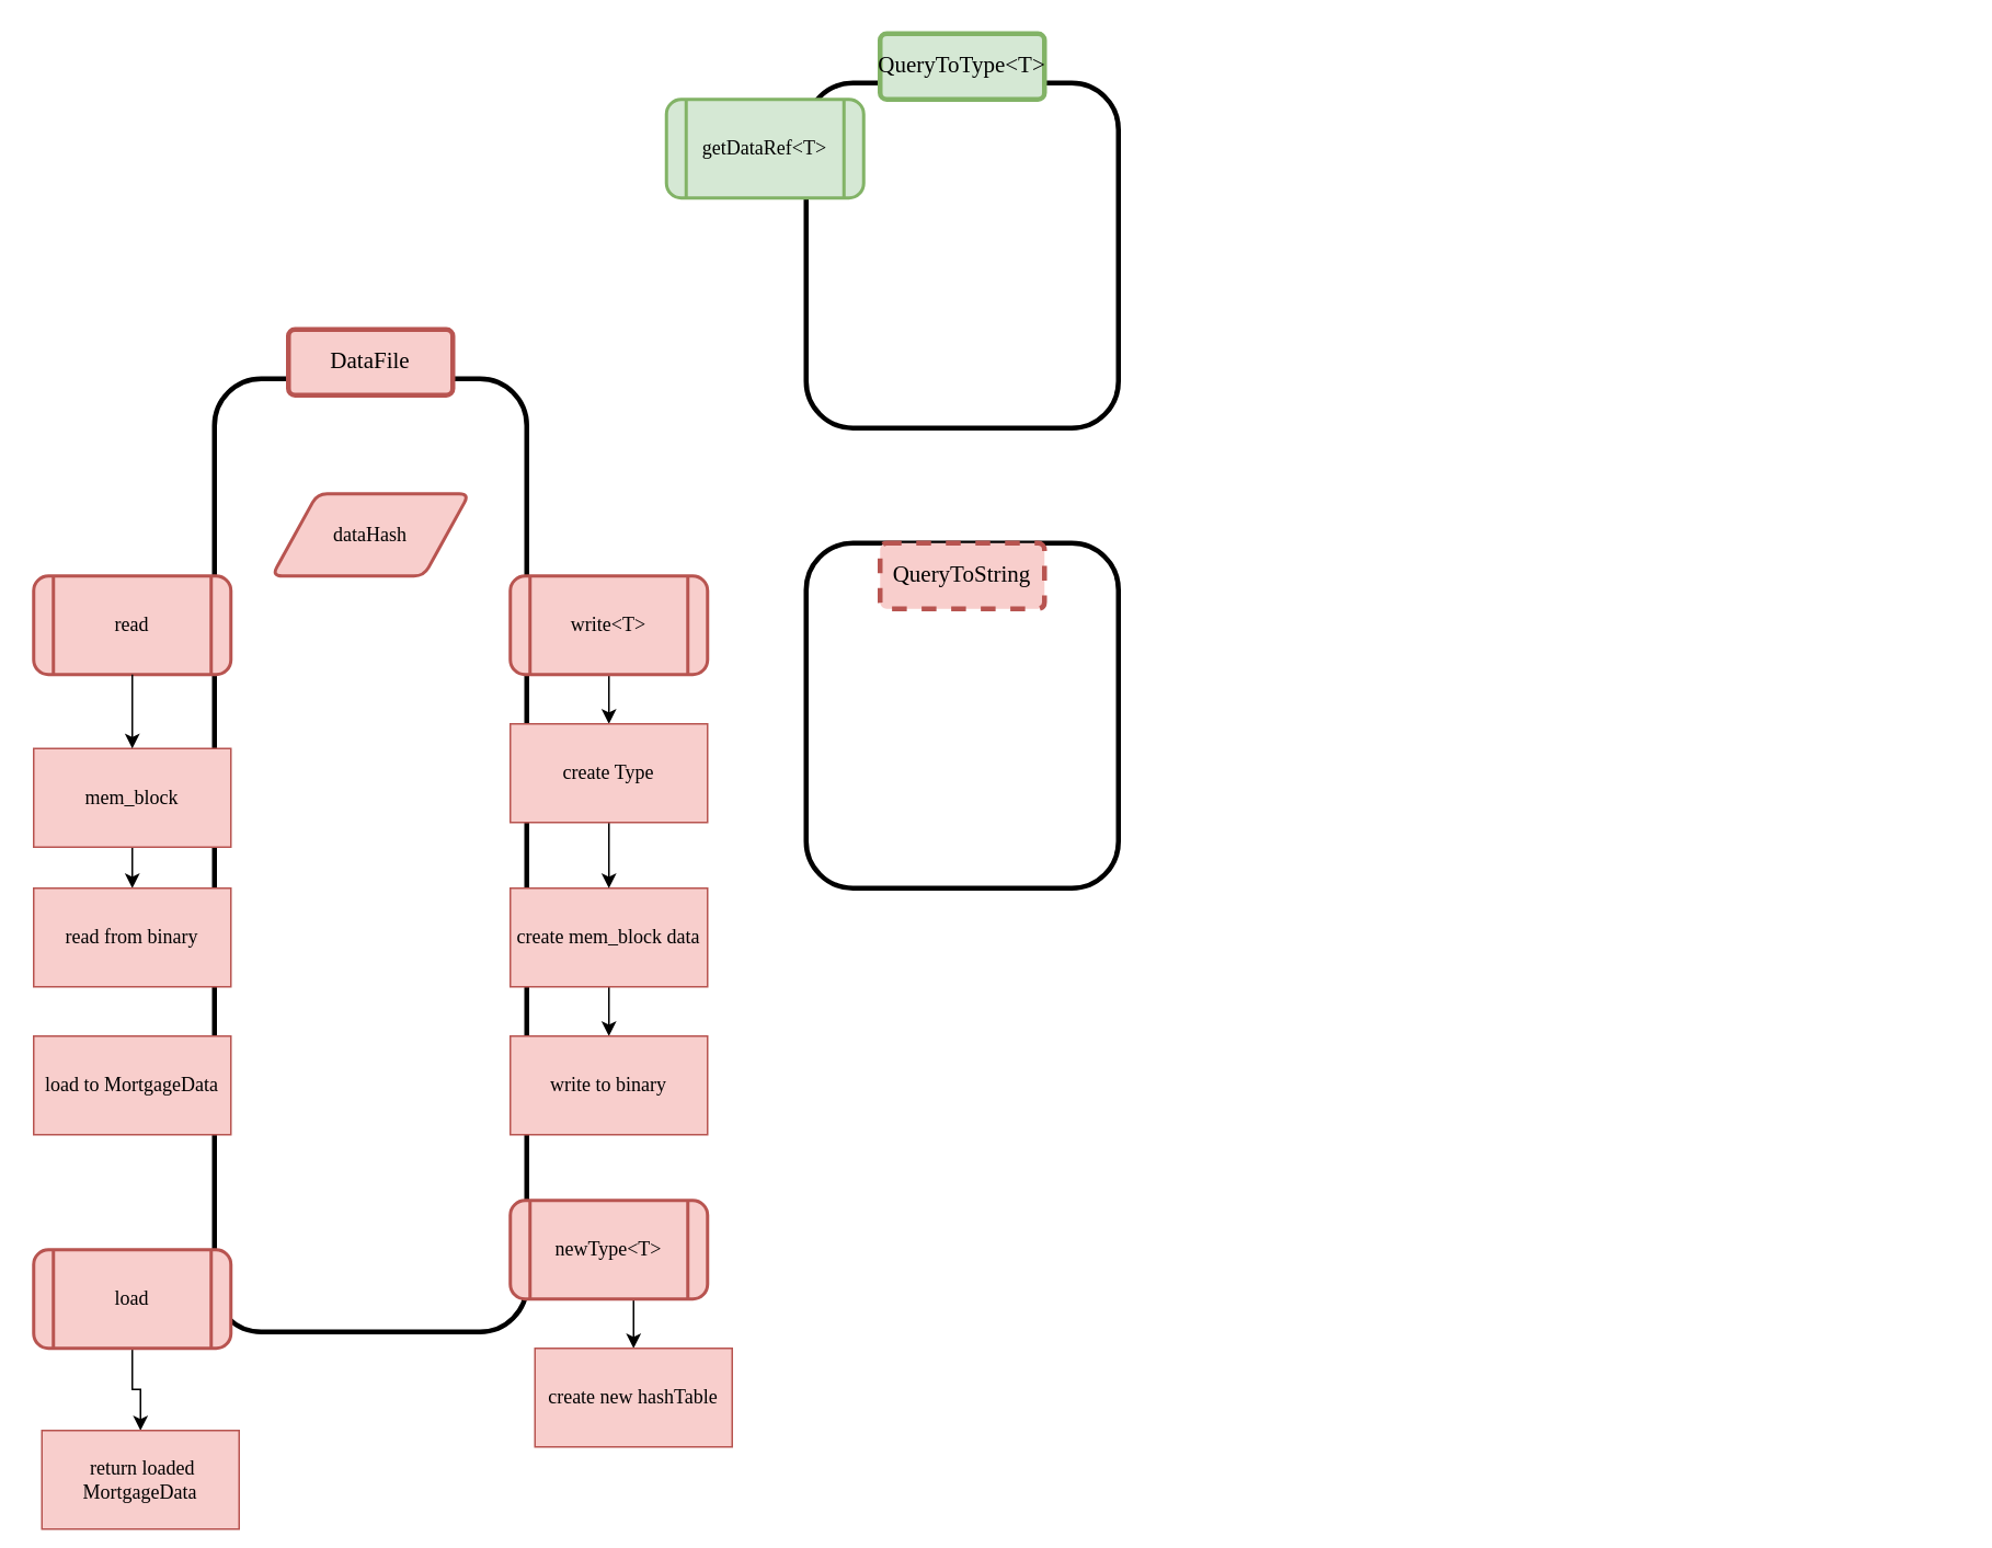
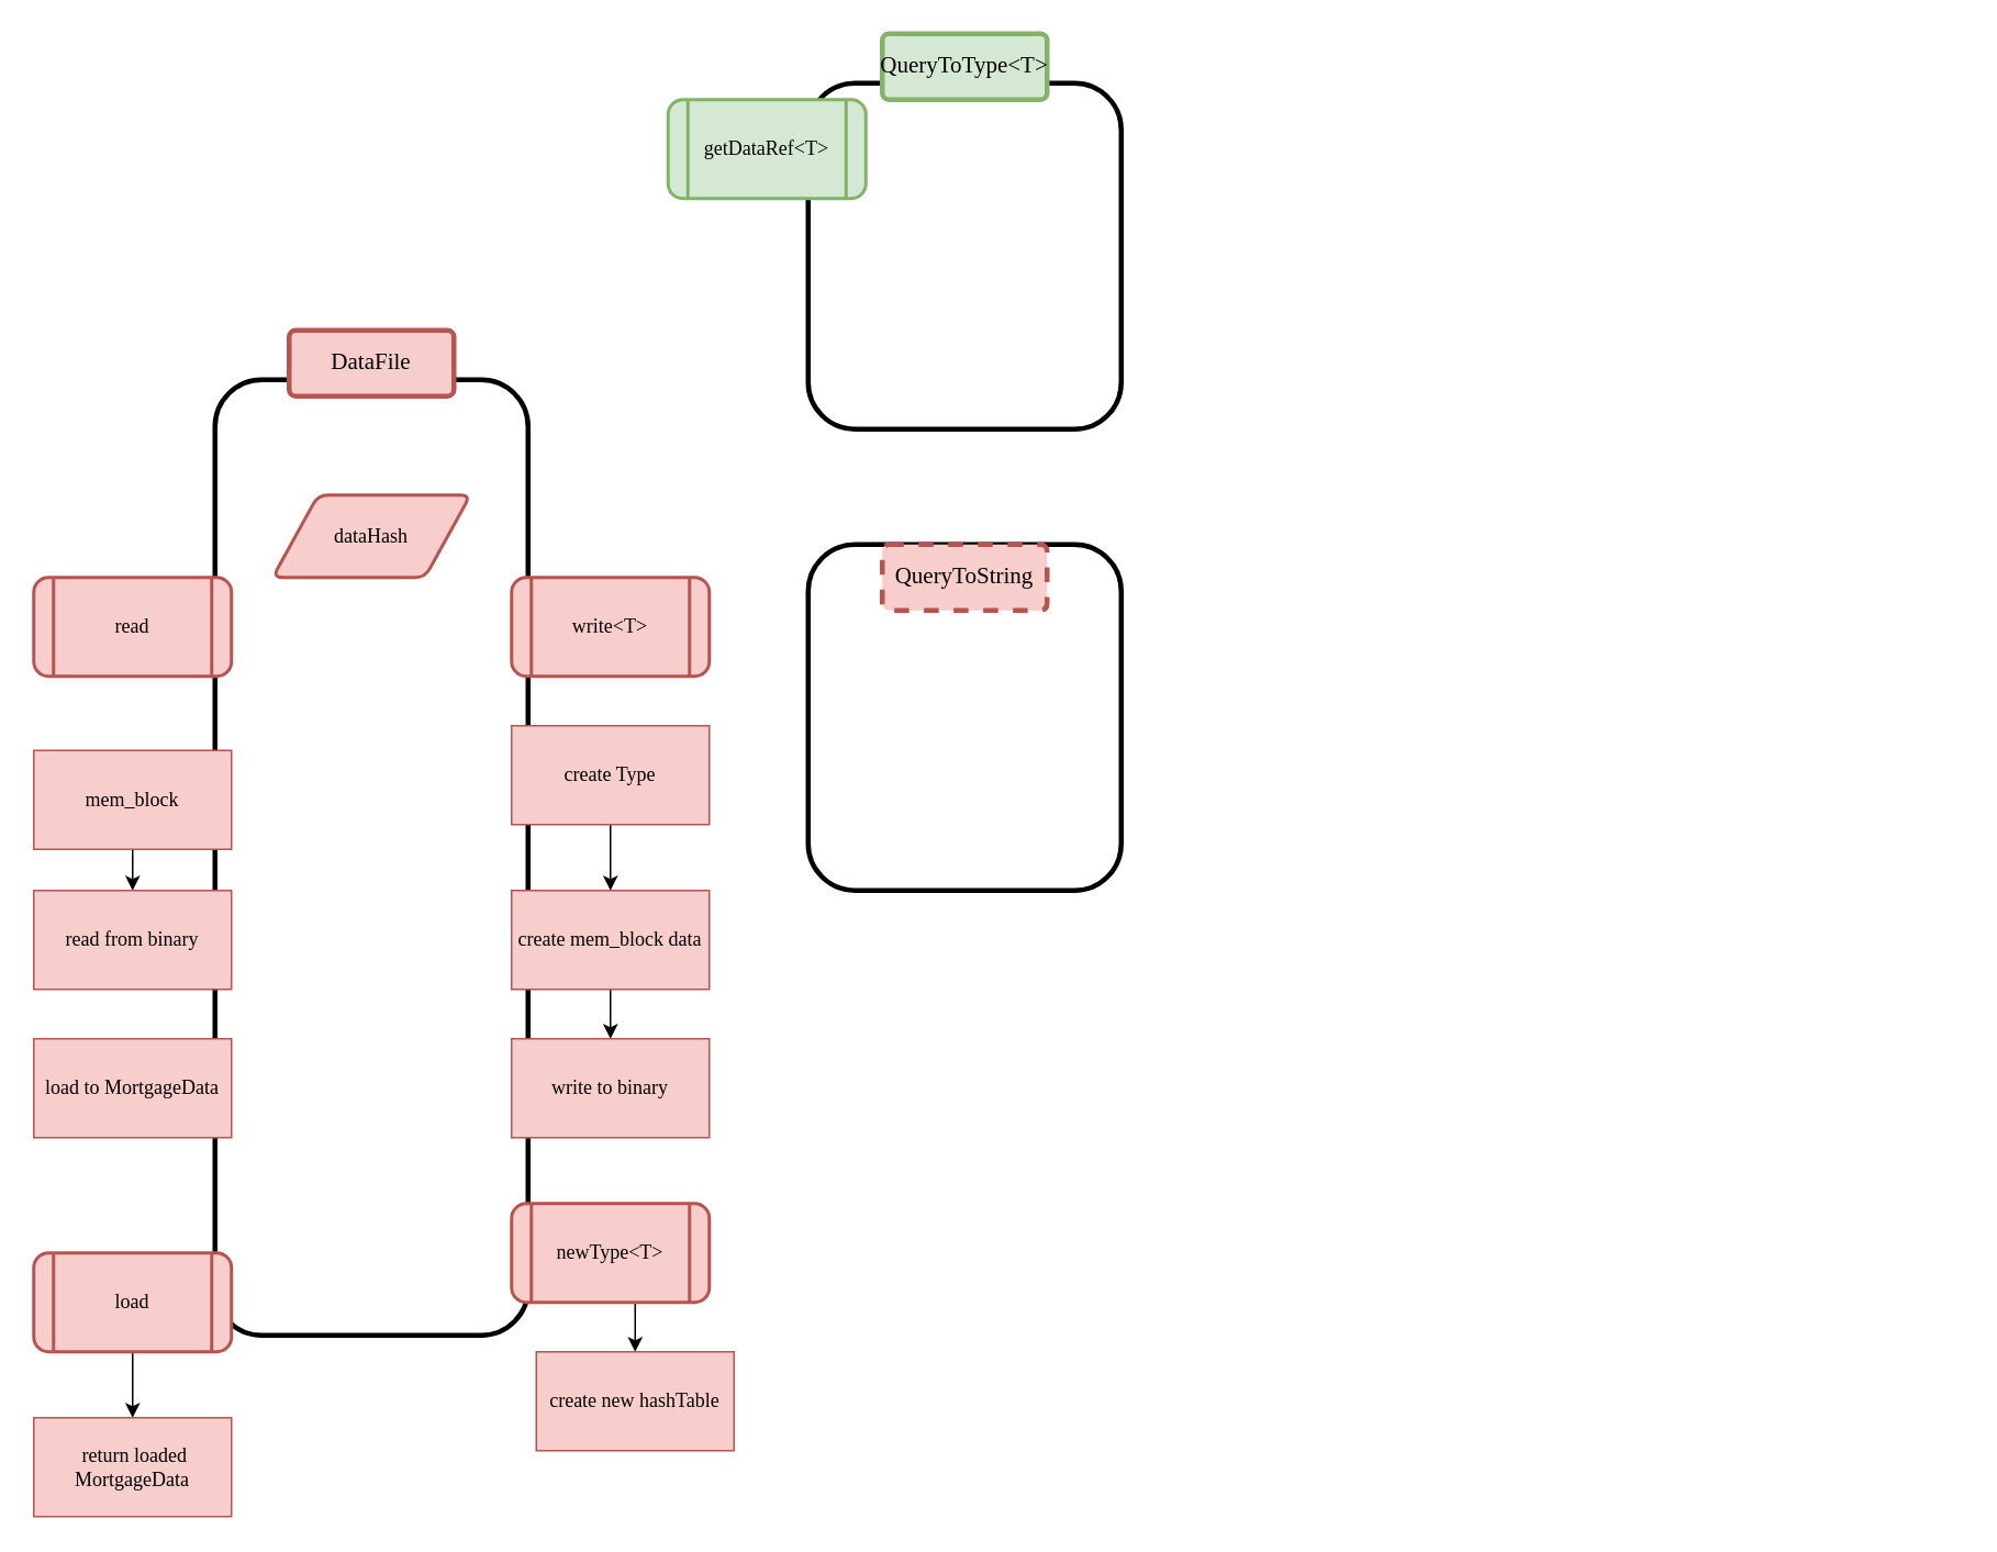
  <mxCell id="0" />
  <mxCell id="1" parent="0" />
  <mxCell id="2" value="" style="rounded=1;whiteSpace=wrap;html=1;fillColor=none;strokeWidth=3;fontFamily=SF Mono;" parent="1" vertex="1"><mxGeometry x="130" y="230" width="190" height="580" as="geometry" /></mxCell>
  <mxCell id="3" style="edgeStyle=orthogonalEdgeStyle;rounded=0;orthogonalLoop=1;jettySize=auto;html=1;exitX=1;exitY=0.5;exitDx=0;exitDy=0;entryX=0;entryY=0.5;entryDx=0;entryDy=0;endArrow=classic;endFill=1;" parent="1" edge="1"><mxGeometry relative="1" as="geometry"><mxPoint x="1190" y="200" as="sourcePoint" /></mxGeometry></mxCell>
  <mxCell id="4" value="dataHash" style="shape=parallelogram;html=1;strokeWidth=2;perimeter=parallelogramPerimeter;whiteSpace=wrap;rounded=1;arcSize=12;size=0.23;fontFamily=SF Mono;fillColor=#f8cecc;strokeColor=#b85450;" parent="1" vertex="1"><mxGeometry x="165" y="300" width="120" height="50" as="geometry" /></mxCell>
  <mxCell id="5" value="&lt;font style=&quot;font-size: 14px&quot;&gt;DataFile&lt;/font&gt;" style="rounded=1;arcSize=10;whiteSpace=wrap;html=1;align=center;fillColor=#f8cecc;strokeColor=#b85450;fontFamily=SF Mono;strokeWidth=3;" parent="1" vertex="1"><mxGeometry x="175" y="200" width="100" height="40" as="geometry" /></mxCell>
  <mxCell id="6" value="" style="rounded=1;whiteSpace=wrap;html=1;fillColor=none;strokeWidth=3;fontFamily=SF Mono;" parent="1" vertex="1"><mxGeometry x="490" y="330" width="190" height="210" as="geometry" /></mxCell>
  <mxCell id="7" value="&lt;span style=&quot;font-size: 14px&quot;&gt;QueryToString&lt;br&gt;&lt;/span&gt;" style="rounded=1;arcSize=10;whiteSpace=wrap;html=1;align=center;fillColor=#f8cecc;strokeColor=#b85450;fontFamily=SF Mono;strokeWidth=3;dashed=1;" parent="1" vertex="1"><mxGeometry x="535" y="330" width="100" height="40" as="geometry" /></mxCell>
- <mxCell id="8" style="edgeStyle=orthogonalEdgeStyle;rounded=0;orthogonalLoop=1;jettySize=auto;html=1;exitX=0.5;exitY=1;exitDx=0;exitDy=0;" edge="1" parent="1" source="9" target="24"><mxGeometry relative="1" as="geometry" /></mxCell>
  <mxCell id="9" value="write&amp;lt;T&amp;gt;" style="shape=process;whiteSpace=wrap;html=1;backgroundOutline=1;rounded=1;fontFamily=SF Mono;strokeWidth=2;fillColor=#f8cecc;strokeColor=#b85450;" parent="1" vertex="1"><mxGeometry x="310" y="350" width="120" height="60" as="geometry" /></mxCell>
  <mxCell id="10" style="edgeStyle=orthogonalEdgeStyle;rounded=0;orthogonalLoop=1;jettySize=auto;html=1;exitX=0.5;exitY=1;exitDx=0;exitDy=0;entryX=0.5;entryY=0;entryDx=0;entryDy=0;" edge="1" parent="1" source="11" target="12"><mxGeometry relative="1" as="geometry" /></mxCell>
  <mxCell id="11" value="create mem_block data" style="rounded=0;whiteSpace=wrap;html=1;fillColor=#f8cecc;strokeColor=#b85450;fontFamily=SF Mono;" parent="1" vertex="1"><mxGeometry x="310" y="540" width="120" height="60" as="geometry" /></mxCell>
  <mxCell id="12" value="write to binary" style="rounded=0;whiteSpace=wrap;html=1;fillColor=#f8cecc;strokeColor=#b85450;fontFamily=SF Mono;" vertex="1" parent="1"><mxGeometry x="310" y="630" width="120" height="60" as="geometry" /></mxCell>
  <mxCell id="13" value="read" style="shape=process;whiteSpace=wrap;html=1;backgroundOutline=1;rounded=1;fontFamily=SF Mono;strokeWidth=2;fillColor=#f8cecc;strokeColor=#b85450;" vertex="1" parent="1"><mxGeometry x="20" y="350" width="120" height="60" as="geometry" /></mxCell>
  <mxCell id="14" style="edgeStyle=orthogonalEdgeStyle;rounded=0;orthogonalLoop=1;jettySize=auto;html=1;exitX=0.5;exitY=1;exitDx=0;exitDy=0;entryX=0.5;entryY=0;entryDx=0;entryDy=0;" edge="1" parent="1" source="15" target="25"><mxGeometry relative="1" as="geometry" /></mxCell>
  <mxCell id="15" value="mem_block" style="rounded=0;whiteSpace=wrap;html=1;fillColor=#f8cecc;strokeColor=#b85450;fontFamily=SF Mono;" vertex="1" parent="1"><mxGeometry x="20" y="455" width="120" height="60" as="geometry" /></mxCell>
- <mxCell id="16" style="edgeStyle=orthogonalEdgeStyle;rounded=0;orthogonalLoop=1;jettySize=auto;html=1;exitX=0.5;exitY=1;exitDx=0;exitDy=0;entryX=0.5;entryY=0;entryDx=0;entryDy=0;fontSize=12;endArrow=classic;endFill=1;fillColor=#d5e8d4;strokeColor=#000000;" edge="1" target="15" parent="1" source="13"><mxGeometry relative="1" as="geometry"><mxPoint x="80" y="415" as="sourcePoint" /></mxGeometry></mxCell>
  <mxCell id="17" value="" style="rounded=1;whiteSpace=wrap;html=1;fillColor=none;strokeWidth=3;fontFamily=SF Mono;" vertex="1" parent="1"><mxGeometry x="490" y="50" width="190" height="210" as="geometry" /></mxCell>
  <mxCell id="18" value="&lt;span style=&quot;font-size: 14px&quot;&gt;QueryToType&amp;lt;T&amp;gt;&lt;br&gt;&lt;/span&gt;" style="rounded=1;arcSize=10;whiteSpace=wrap;html=1;align=center;fillColor=#d5e8d4;strokeColor=#82b366;fontFamily=SF Mono;strokeWidth=3;" vertex="1" parent="1"><mxGeometry x="535" y="20" width="100" height="40" as="geometry" /></mxCell>
  <mxCell id="19" value="getDataRef&amp;lt;T&amp;gt;" style="shape=process;whiteSpace=wrap;html=1;backgroundOutline=1;rounded=1;fontFamily=SF Mono;strokeWidth=2;fillColor=#d5e8d4;strokeColor=#82b366;" vertex="1" parent="1"><mxGeometry x="405" y="60" width="120" height="60" as="geometry" /></mxCell>
  <mxCell id="20" style="edgeStyle=orthogonalEdgeStyle;rounded=0;orthogonalLoop=1;jettySize=auto;html=1;exitX=0.5;exitY=1;exitDx=0;exitDy=0;entryX=0.5;entryY=0;entryDx=0;entryDy=0;" edge="1" parent="1" source="21" target="22"><mxGeometry relative="1" as="geometry" /></mxCell>
  <mxCell id="21" value="newType&amp;lt;T&amp;gt;" style="shape=process;whiteSpace=wrap;html=1;backgroundOutline=1;rounded=1;fontFamily=SF Mono;strokeWidth=2;fillColor=#f8cecc;strokeColor=#b85450;" vertex="1" parent="1"><mxGeometry x="310" y="730" width="120" height="60" as="geometry" /></mxCell>
  <mxCell id="22" value="create new hashTable" style="rounded=0;whiteSpace=wrap;html=1;fillColor=#f8cecc;strokeColor=#b85450;fontFamily=SF Mono;" vertex="1" parent="1"><mxGeometry x="325" y="820" width="120" height="60" as="geometry" /></mxCell>
  <mxCell id="23" style="edgeStyle=orthogonalEdgeStyle;rounded=0;orthogonalLoop=1;jettySize=auto;html=1;exitX=0.5;exitY=1;exitDx=0;exitDy=0;entryX=0.5;entryY=0;entryDx=0;entryDy=0;" edge="1" parent="1" source="24" target="11"><mxGeometry relative="1" as="geometry" /></mxCell>
  <mxCell id="24" value="create Type" style="rounded=0;whiteSpace=wrap;html=1;fillColor=#f8cecc;strokeColor=#b85450;fontFamily=SF Mono;" vertex="1" parent="1"><mxGeometry x="310" y="440" width="120" height="60" as="geometry" /></mxCell>
  <mxCell id="25" value="read from binary" style="rounded=0;whiteSpace=wrap;html=1;fillColor=#f8cecc;strokeColor=#b85450;fontFamily=SF Mono;" vertex="1" parent="1"><mxGeometry x="20" y="540" width="120" height="60" as="geometry" /></mxCell>
  <mxCell id="26" style="edgeStyle=orthogonalEdgeStyle;rounded=0;orthogonalLoop=1;jettySize=auto;html=1;exitX=0.5;exitY=1;exitDx=0;exitDy=0;entryX=0.5;entryY=0;entryDx=0;entryDy=0;" edge="1" parent="1" source="27" target="29"><mxGeometry relative="1" as="geometry" /></mxCell>
  <mxCell id="27" value="load" style="shape=process;whiteSpace=wrap;html=1;backgroundOutline=1;rounded=1;fontFamily=SF Mono;strokeWidth=2;fillColor=#f8cecc;strokeColor=#b85450;" vertex="1" parent="1"><mxGeometry x="20" y="760" width="120" height="60" as="geometry" /></mxCell>
  <mxCell id="28" value="load to MortgageData" style="rounded=0;whiteSpace=wrap;html=1;fillColor=#f8cecc;strokeColor=#b85450;fontFamily=SF Mono;" vertex="1" parent="1"><mxGeometry x="20" y="630" width="120" height="60" as="geometry" /></mxCell>
- <mxCell id="29" value="&amp;nbsp;return loaded MortgageData" style="rounded=0;whiteSpace=wrap;html=1;fillColor=#f8cecc;strokeColor=#b85450;fontFamily=SF Mono;" vertex="1" parent="1"><mxGeometry x="25" y="870" width="120" height="60" as="geometry" /></mxCell>
+ <mxCell id="29" value="&amp;nbsp;return loaded MortgageData" style="rounded=0;whiteSpace=wrap;html=1;fillColor=#f8cecc;strokeColor=#b85450;fontFamily=SF Mono;" vertex="1" parent="1"><mxGeometry x="20" y="860" width="120" height="60" as="geometry" /></mxCell>
